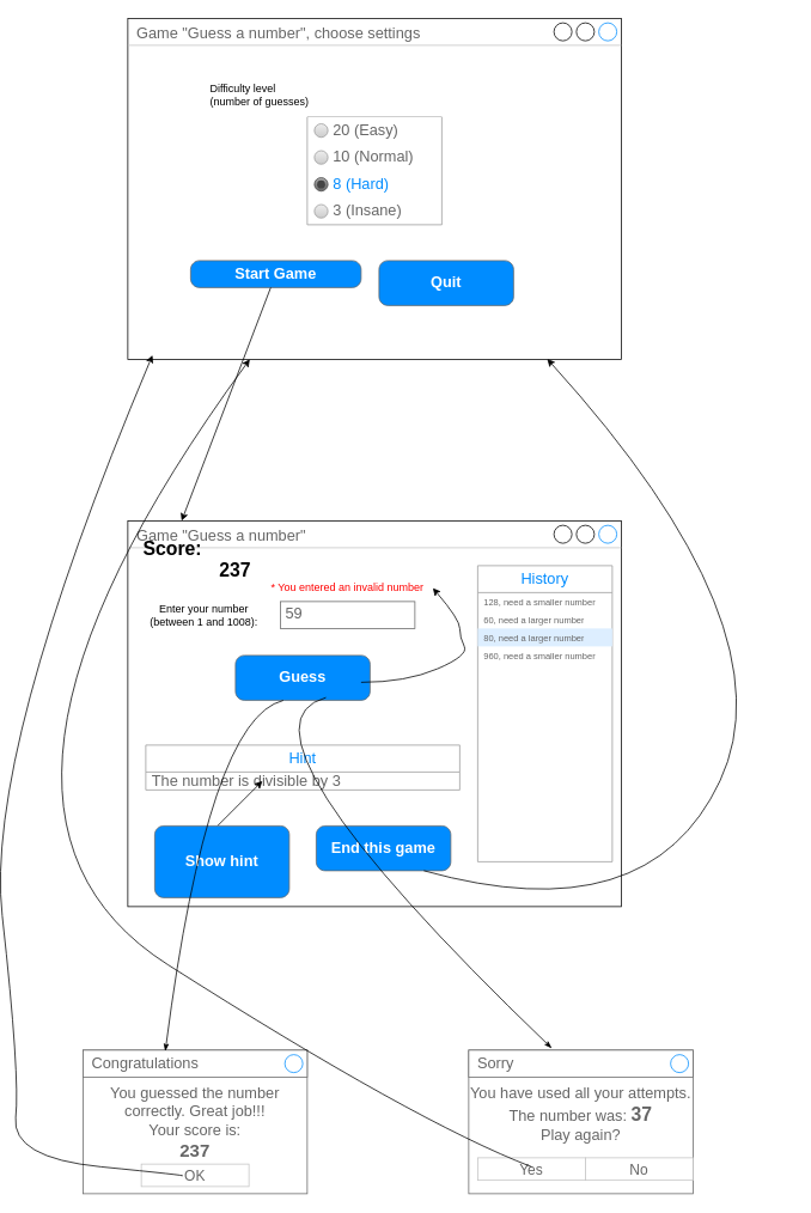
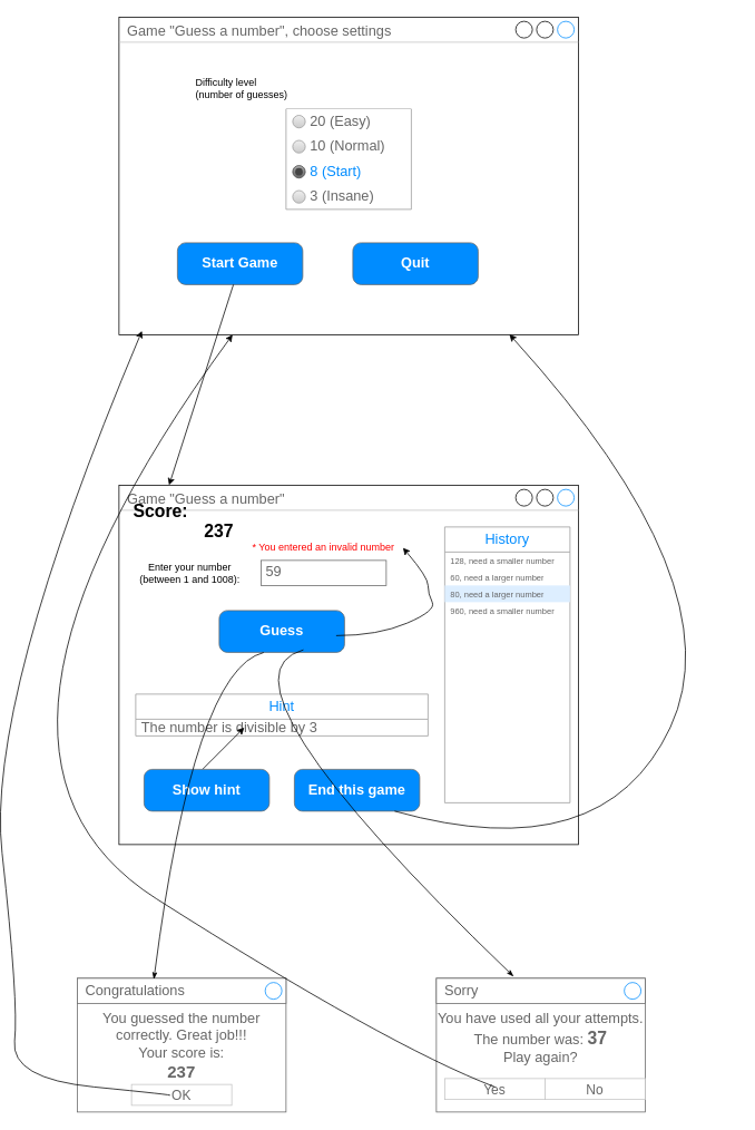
  <mxCell id="0" />
  <mxCell id="1" parent="0" />
  <mxCell id="2" value="Game &quot;Guess a number&quot;" style="strokeWidth=1;shadow=0;dashed=0;align=center;html=1;shape=mxgraph.mockup.containers.window;align=left;verticalAlign=top;spacingLeft=8;strokeColor2=#008cff;strokeColor3=#c4c4c4;fontColor=#666666;mainText=;fontSize=17;labelBackgroundColor=none;whiteSpace=wrap;" vertex="1" parent="1"><mxGeometry x="70" y="580" width="550" height="430" as="geometry" /></mxCell>
  <mxCell id="3" value="Guess" style="strokeWidth=1;shadow=0;dashed=0;align=center;html=1;shape=mxgraph.mockup.buttons.button;strokeColor=#666666;fontColor=#ffffff;mainText=;buttonStyle=round;fontSize=17;fontStyle=1;fillColor=#008cff;whiteSpace=wrap;" vertex="1" parent="1"><mxGeometry x="190" y="730" width="150" height="50" as="geometry" /></mxCell>
  <mxCell id="4" value="59" style="strokeWidth=1;shadow=0;dashed=0;align=center;html=1;shape=mxgraph.mockup.text.textBox;fontColor=#666666;align=left;fontSize=17;spacingLeft=4;spacingTop=-3;whiteSpace=wrap;strokeColor=#666666;mainText=" vertex="1" parent="1"><mxGeometry x="240" y="670" width="150" height="30" as="geometry" /></mxCell>
  <mxCell id="5" value="Enter your number (between 1 and 1008):" style="text;html=1;align=center;verticalAlign=middle;whiteSpace=wrap;rounded=0;" vertex="1" parent="1"><mxGeometry x="90" y="670" width="130" height="30" as="geometry" /></mxCell>
  <mxCell id="6" value="History" style="swimlane;strokeColor=#999999;swimlaneFillColor=#FFFFFF;fillColor=#ffffff;fontColor=#008CFF;fontStyle=0;childLayout=stackLayout;horizontal=1;startSize=30;horizontalStack=0;resizeParent=1;resizeParentMax=0;resizeLast=0;collapsible=0;marginBottom=0;whiteSpace=wrap;html=1;fontSize=17;" vertex="1" parent="1"><mxGeometry x="460" y="630" width="150" height="330" as="geometry" /></mxCell>
  <mxCell id="7" value="128, need a smaller number" style="text;spacing=0;strokeColor=none;align=left;verticalAlign=middle;spacingLeft=7;spacingRight=10;overflow=hidden;points=[[0,0.5],[1,0.5]];portConstraint=eastwest;rotatable=0;whiteSpace=wrap;html=1;fillColor=none;fontColor=#666666;fontSize=10;" vertex="1" parent="6"><mxGeometry y="30" width="150" height="20" as="geometry" /></mxCell>
  <mxCell id="8" value="60, need a larger number" style="text;spacing=0;strokeColor=none;align=left;verticalAlign=middle;spacingLeft=7;spacingRight=10;overflow=hidden;points=[[0,0.5],[1,0.5]];portConstraint=eastwest;rotatable=0;whiteSpace=wrap;html=1;rSize=5;fillColor=none;fontColor=#666666;fontSize=10;" vertex="1" parent="6"><mxGeometry y="50" width="150" height="20" as="geometry" /></mxCell>
  <mxCell id="9" value="80, need a larger number" style="text;spacing=0;strokeColor=none;align=left;verticalAlign=middle;spacingLeft=7;spacingRight=10;overflow=hidden;points=[[0,0.5],[1,0.5]];portConstraint=eastwest;rotatable=0;whiteSpace=wrap;html=1;rSize=5;fillColor=#DDEEFF;fontColor=#666666;fontSize=10;" vertex="1" parent="6"><mxGeometry y="70" width="150" height="20" as="geometry" /></mxCell>
  <mxCell id="10" value="960, need a smaller number" style="text;spacing=0;strokeColor=none;align=left;verticalAlign=middle;spacingLeft=7;spacingRight=10;overflow=hidden;points=[[0,0.5],[1,0.5]];portConstraint=eastwest;rotatable=0;whiteSpace=wrap;html=1;fillColor=none;fontColor=#666666;fontSize=10;" vertex="1" parent="6"><mxGeometry y="90" width="150" height="20" as="geometry" /></mxCell>
  <mxCell id="11" value="" style="text;spacing=0;strokeColor=none;align=left;verticalAlign=middle;spacingLeft=7;spacingRight=10;overflow=hidden;points=[[0,0.5],[1,0.5]];portConstraint=eastwest;rotatable=0;whiteSpace=wrap;html=1;fillColor=none;fontColor=#666666;fontSize=17;" vertex="1" parent="6"><mxGeometry y="110" width="150" height="220" as="geometry" /></mxCell>
  <mxCell id="12" value="Hint" style="swimlane;strokeColor=#999999;swimlaneFillColor=#FFFFFF;fillColor=#ffffff;fontColor=#008CFF;fontStyle=0;childLayout=stackLayout;horizontal=1;startSize=30;horizontalStack=0;resizeParent=1;resizeParentMax=0;resizeLast=0;collapsible=0;marginBottom=0;whiteSpace=wrap;html=1;fontSize=17;" vertex="1" parent="1"><mxGeometry x="90" y="830" width="350" height="50" as="geometry" /></mxCell>
  <mxCell id="13" value="The number is divisible by 3" style="text;spacing=0;strokeColor=none;align=left;verticalAlign=middle;spacingLeft=7;spacingRight=10;overflow=hidden;points=[[0,0.5],[1,0.5]];portConstraint=eastwest;rotatable=0;whiteSpace=wrap;html=1;fillColor=none;fontColor=#666666;fontSize=17;" vertex="1" parent="12"><mxGeometry y="30" width="350" height="20" as="geometry" /></mxCell>
  <mxCell id="14" value="" style="endArrow=classic;html=1;rounded=0;" edge="1" parent="12"><mxGeometry width="50" height="50" relative="1" as="geometry"><mxPoint x="80" y="90" as="sourcePoint" /><mxPoint x="130" y="40" as="targetPoint" /></mxGeometry></mxCell>
  <mxCell id="15" value="Game &quot;Guess a number&quot;, choose settings" style="strokeWidth=1;shadow=0;dashed=0;align=center;html=1;shape=mxgraph.mockup.containers.window;align=left;verticalAlign=top;spacingLeft=8;strokeColor2=#008cff;strokeColor3=#c4c4c4;fontColor=#666666;mainText=;fontSize=17;labelBackgroundColor=none;whiteSpace=wrap;" vertex="1" parent="1"><mxGeometry x="70" y="20" width="550" height="380" as="geometry" /></mxCell>
- <mxCell id="16" value="Show hint" style="strokeWidth=1;shadow=0;dashed=0;align=center;html=1;shape=mxgraph.mockup.buttons.button;strokeColor=#666666;fontColor=#ffffff;mainText=;buttonStyle=round;fontSize=17;fontStyle=1;fillColor=#008cff;whiteSpace=wrap;" vertex="1" parent="1"><mxGeometry x="100" y="920" width="150" height="80" as="geometry" /></mxCell>
+ <mxCell id="16" value="Show hint" style="strokeWidth=1;shadow=0;dashed=0;align=center;html=1;shape=mxgraph.mockup.buttons.button;strokeColor=#666666;fontColor=#ffffff;mainText=;buttonStyle=round;fontSize=17;fontStyle=1;fillColor=#008cff;whiteSpace=wrap;" vertex="1" parent="1"><mxGeometry x="100" y="920" width="150" height="50" as="geometry" /></mxCell>
  <mxCell id="17" value="" style="swimlane;strokeColor=#999999;swimlaneFillColor=#FFFFFF;fillColor=#ffffff;fontColor=#666666;fontStyle=0;childLayout=stackLayout;horizontal=1;startSize=0;horizontalStack=0;resizeParent=1;resizeParentMax=0;resizeLast=0;collapsible=0;marginBottom=0;whiteSpace=wrap;html=1;" vertex="1" parent="1"><mxGeometry x="270" y="130" width="150" height="120" as="geometry" /></mxCell>
  <mxCell id="18" value="20 (Easy)" style="text;strokeColor=none;align=left;verticalAlign=middle;spacingLeft=27;spacingRight=10;overflow=hidden;points=[[0,0.5],[1,0.5]];portConstraint=eastwest;rotatable=0;whiteSpace=wrap;html=1;fillColor=none;fontColor=inherit;fontSize=17;" vertex="1" parent="17"><mxGeometry width="150" height="30" as="geometry" /></mxCell>
  <mxCell id="19" value="" style="shape=ellipse;resizable=0;fillColor=#EEEEEE;strokeColor=#999999;gradientColor=#cccccc;html=1;" vertex="1" parent="18"><mxGeometry y="0.5" width="15" height="15" relative="1" as="geometry"><mxPoint x="8" y="-7.5" as="offset" /></mxGeometry></mxCell>
  <mxCell id="20" value="10 (Normal)" style="text;strokeColor=none;align=left;verticalAlign=middle;spacingLeft=27;spacingRight=10;overflow=hidden;points=[[0,0.5],[1,0.5]];portConstraint=eastwest;rotatable=0;whiteSpace=wrap;html=1;rSize=5;fillColor=none;fontColor=inherit;fontSize=17;" vertex="1" parent="17"><mxGeometry y="30" width="150" height="30" as="geometry" /></mxCell>
  <mxCell id="21" value="" style="shape=ellipse;resizable=0;fillColor=#EEEEEE;strokeColor=#999999;gradientColor=#cccccc;html=1;" vertex="1" parent="20"><mxGeometry y="0.5" width="15" height="15" relative="1" as="geometry"><mxPoint x="8" y="-7.5" as="offset" /></mxGeometry></mxCell>
- <mxCell id="22" value="8 (Hard)" style="text;strokeColor=none;align=left;verticalAlign=middle;spacingLeft=27;spacingRight=10;overflow=hidden;points=[[0,0.5],[1,0.5]];portConstraint=eastwest;rotatable=0;whiteSpace=wrap;html=1;rSize=5;fillColor=none;fontColor=#008CFF;fontSize=17;" vertex="1" parent="17"><mxGeometry y="60" width="150" height="30" as="geometry" /></mxCell>
+ <mxCell id="22" value="8 (Start)" style="text;strokeColor=none;align=left;verticalAlign=middle;spacingLeft=27;spacingRight=10;overflow=hidden;points=[[0,0.5],[1,0.5]];portConstraint=eastwest;rotatable=0;whiteSpace=wrap;html=1;rSize=5;fillColor=none;fontColor=#008CFF;fontSize=17;" vertex="1" parent="17"><mxGeometry y="60" width="150" height="30" as="geometry" /></mxCell>
  <mxCell id="23" value="" style="shape=ellipse;resizable=0;fillColor=#AAAAAA;gradientColor=#666666;strokeColor=#444444;html=1;" vertex="1" parent="22"><mxGeometry y="0.5" width="15" height="15" relative="1" as="geometry"><mxPoint x="8" y="-7.5" as="offset" /></mxGeometry></mxCell>
  <mxCell id="24" value="" style="shape=ellipse;resizable=0;fillColor=#444444;strokeColor=none;html=1;" vertex="1" parent="23"><mxGeometry x="0.2" y="0.2" width="9" height="9" relative="1" as="geometry" /></mxCell>
  <mxCell id="25" value="3 (Insane)" style="text;strokeColor=none;align=left;verticalAlign=middle;spacingLeft=27;spacingRight=10;overflow=hidden;points=[[0,0.5],[1,0.5]];portConstraint=eastwest;rotatable=0;whiteSpace=wrap;html=1;fillColor=none;fontColor=inherit;fontSize=17;" vertex="1" parent="17"><mxGeometry y="90" width="150" height="30" as="geometry" /></mxCell>
  <mxCell id="26" value="" style="shape=ellipse;resizable=0;fillColor=#EEEEEE;strokeColor=#999999;gradientColor=#cccccc;html=1;" vertex="1" parent="25"><mxGeometry y="0.5" width="15" height="15" relative="1" as="geometry"><mxPoint x="8" y="-7.5" as="offset" /></mxGeometry></mxCell>
  <mxCell id="27" value="Difficulty level (number of guesses)" style="text;html=1;align=left;verticalAlign=middle;whiteSpace=wrap;rounded=0;" vertex="1" parent="1"><mxGeometry x="160" y="90" width="120" height="30" as="geometry" /></mxCell>
- <mxCell id="28" value="Start Game" style="strokeWidth=1;shadow=0;dashed=0;align=center;html=1;shape=mxgraph.mockup.buttons.button;strokeColor=#666666;fontColor=#ffffff;mainText=;buttonStyle=round;fontSize=17;fontStyle=1;fillColor=#008cff;whiteSpace=wrap;" vertex="1" parent="1"><mxGeometry x="140" y="290" width="190" height="30" as="geometry" /></mxCell>
+ <mxCell id="28" value="Start Game" style="strokeWidth=1;shadow=0;dashed=0;align=center;html=1;shape=mxgraph.mockup.buttons.button;strokeColor=#666666;fontColor=#ffffff;mainText=;buttonStyle=round;fontSize=17;fontStyle=1;fillColor=#008cff;whiteSpace=wrap;" vertex="1" parent="1"><mxGeometry x="140" y="290" width="150" height="50" as="geometry" /></mxCell>
  <mxCell id="29" value="" style="endArrow=classic;html=1;rounded=0;entryX=0.109;entryY=0;entryDx=0;entryDy=0;entryPerimeter=0;" edge="1" parent="1" source="28" target="2"><mxGeometry width="50" height="50" relative="1" as="geometry"><mxPoint x="290" y="340" as="sourcePoint" /><mxPoint x="340" y="290" as="targetPoint" /></mxGeometry></mxCell>
  <mxCell id="30" value="Quit" style="strokeWidth=1;shadow=0;dashed=0;align=center;html=1;shape=mxgraph.mockup.buttons.button;strokeColor=#666666;fontColor=#ffffff;mainText=;buttonStyle=round;fontSize=17;fontStyle=1;fillColor=#008cff;whiteSpace=wrap;" vertex="1" parent="1"><mxGeometry x="350" y="290" width="150" height="50" as="geometry" /></mxCell>
  <mxCell id="31" value="End this game" style="strokeWidth=1;shadow=0;dashed=0;align=center;html=1;shape=mxgraph.mockup.buttons.button;strokeColor=#666666;fontColor=#ffffff;mainText=;buttonStyle=round;fontSize=17;fontStyle=1;fillColor=#008cff;whiteSpace=wrap;" vertex="1" parent="1"><mxGeometry x="280" y="920" width="150" height="50" as="geometry" /></mxCell>
  <mxCell id="32" value="" style="curved=1;endArrow=classic;html=1;rounded=0;entryX=0.85;entryY=0.999;entryDx=0;entryDy=0;entryPerimeter=0;" edge="1" parent="1" source="31" target="15"><mxGeometry width="50" height="50" relative="1" as="geometry"><mxPoint x="350" y="970" as="sourcePoint" /><mxPoint x="400" y="920" as="targetPoint" /><Array as="points"><mxPoint x="400" y="970" /><mxPoint x="650" y="1040" /><mxPoint x="810" y="700" /></Array></mxGeometry></mxCell>
  <mxCell id="33" value="&lt;b&gt;&lt;font style=&quot;font-size: 21px;&quot;&gt;Score:&lt;/font&gt;&lt;/b&gt;" style="text;html=1;align=center;verticalAlign=middle;whiteSpace=wrap;rounded=0;" vertex="1" parent="1"><mxGeometry x="90" y="595" width="60" height="30" as="geometry" /></mxCell>
  <mxCell id="34" value="&lt;b&gt;&lt;font style=&quot;font-size: 21px;&quot;&gt;237&lt;/font&gt;&lt;/b&gt;" style="text;html=1;align=center;verticalAlign=middle;whiteSpace=wrap;rounded=0;" vertex="1" parent="1"><mxGeometry x="160" y="620" width="60" height="30" as="geometry" /></mxCell>
  <mxCell id="35" value="You guessed the number correctly. Great job!!!&lt;br&gt;Your score is:&lt;div&gt;&lt;b&gt;&lt;font style=&quot;font-size: 20px;&quot;&gt;237&lt;/font&gt;&lt;/b&gt;&lt;/div&gt;" style="strokeWidth=1;shadow=0;dashed=0;align=center;html=1;shape=mxgraph.mockup.containers.rrect;rSize=0;strokeColor=#666666;fontColor=#666666;fontSize=17;verticalAlign=top;whiteSpace=wrap;fillColor=#ffffff;spacingTop=32;" vertex="1" parent="1"><mxGeometry x="20" y="1170" width="250" height="160" as="geometry" /></mxCell>
  <mxCell id="36" value="Congratulations" style="strokeWidth=1;shadow=0;dashed=0;align=center;html=1;shape=mxgraph.mockup.containers.rrect;rSize=0;fontSize=17;fontColor=#666666;strokeColor=#666666;align=left;spacingLeft=8;fillColor=#ffffff;resizeWidth=1;whiteSpace=wrap;" vertex="1" parent="35"><mxGeometry width="250" height="30" relative="1" as="geometry" /></mxCell>
  <mxCell id="37" value="" style="shape=ellipse;strokeColor=#008cff;resizable=0;fillColor=none;html=1;" vertex="1" parent="36"><mxGeometry x="1" y="0.5" width="20" height="20" relative="1" as="geometry"><mxPoint x="-25" y="-10" as="offset" /></mxGeometry></mxCell>
  <mxCell id="38" value="OK" style="strokeWidth=1;shadow=0;dashed=0;align=center;html=1;shape=mxgraph.mockup.containers.rrect;rSize=0;fontSize=16;fontColor=#666666;strokeColor=#c4c4c4;resizable=0;whiteSpace=wrap;fillColor=#ffffff;" vertex="1" parent="35"><mxGeometry x="0.5" y="1" width="120" height="25" relative="1" as="geometry"><mxPoint x="-60" y="-33" as="offset" /></mxGeometry></mxCell>
  <mxCell id="39" value="" style="curved=1;endArrow=classic;html=1;rounded=0;entryX=0.05;entryY=0.988;entryDx=0;entryDy=0;entryPerimeter=0;" edge="1" parent="35" target="15"><mxGeometry width="50" height="50" relative="1" as="geometry"><mxPoint x="110" y="140" as="sourcePoint" /><mxPoint x="190" y="90" as="targetPoint" /><Array as="points"><mxPoint x="120" y="140" /><mxPoint x="-80" y="120" /><mxPoint x="-70" y="30" /><mxPoint x="-110" y="-330" /></Array></mxGeometry></mxCell>
  <mxCell id="40" value="You have used all your attempts. The number was: &lt;font style=&quot;&quot;&gt;&lt;b style=&quot;font-size: 21px;&quot;&gt;37&lt;/b&gt;&lt;br&gt;&lt;font&gt;Play again?&lt;/font&gt;&lt;/font&gt;" style="strokeWidth=1;shadow=0;dashed=0;align=center;html=1;shape=mxgraph.mockup.containers.rrect;rSize=0;strokeColor=#666666;fontColor=#666666;fontSize=17;verticalAlign=top;whiteSpace=wrap;fillColor=#ffffff;spacingTop=32;" vertex="1" parent="1"><mxGeometry x="450" y="1170" width="250" height="160" as="geometry" /></mxCell>
  <mxCell id="41" value="Sorry" style="strokeWidth=1;shadow=0;dashed=0;align=center;html=1;shape=mxgraph.mockup.containers.rrect;rSize=0;fontSize=17;fontColor=#666666;strokeColor=#666666;align=left;spacingLeft=8;fillColor=#ffffff;resizeWidth=1;whiteSpace=wrap;" vertex="1" parent="40"><mxGeometry width="250" height="30" relative="1" as="geometry" /></mxCell>
  <mxCell id="42" value="" style="shape=ellipse;strokeColor=#008cff;resizable=0;fillColor=none;html=1;" vertex="1" parent="41"><mxGeometry x="1" y="0.5" width="20" height="20" relative="1" as="geometry"><mxPoint x="-25" y="-10" as="offset" /></mxGeometry></mxCell>
  <mxCell id="43" value="Yes" style="strokeWidth=1;shadow=0;dashed=0;align=center;html=1;shape=mxgraph.mockup.containers.rrect;rSize=0;fontSize=16;fontColor=#666666;strokeColor=#c4c4c4;resizable=0;whiteSpace=wrap;fillColor=#ffffff;" vertex="1" parent="40"><mxGeometry x="0.5" y="1" width="120" height="25" relative="1" as="geometry"><mxPoint x="-115" y="-40" as="offset" /></mxGeometry></mxCell>
  <mxCell id="44" value="No" style="strokeWidth=1;shadow=0;dashed=0;align=center;html=1;shape=mxgraph.mockup.containers.rrect;rSize=0;fontSize=16;fontColor=#666666;strokeColor=#c4c4c4;resizable=0;whiteSpace=wrap;fillColor=#ffffff;" vertex="1" parent="40"><mxGeometry x="130.0" y="120" width="120" height="25" as="geometry" /></mxCell>
  <mxCell id="45" value="" style="curved=1;endArrow=classic;html=1;rounded=0;" edge="1" parent="40" target="15"><mxGeometry width="50" height="50" relative="1" as="geometry"><mxPoint x="70" y="130" as="sourcePoint" /><mxPoint x="120" y="80" as="targetPoint" /><Array as="points"><mxPoint x="-60" y="80" /><mxPoint x="-610" y="-270" /></Array></mxGeometry></mxCell>
  <mxCell id="46" value="* You entered an invalid number" style="text;html=1;align=center;verticalAlign=middle;whiteSpace=wrap;rounded=0;fontColor=#ff0000;" vertex="1" parent="1"><mxGeometry x="220" y="640" width="190" height="30" as="geometry" /></mxCell>
  <mxCell id="47" value="" style="curved=1;endArrow=classic;html=1;rounded=0;entryX=1;entryY=0.5;entryDx=0;entryDy=0;" edge="1" parent="1" target="46"><mxGeometry width="50" height="50" relative="1" as="geometry"><mxPoint x="330" y="760" as="sourcePoint" /><mxPoint x="380" y="710" as="targetPoint" /><Array as="points"><mxPoint x="380" y="760" /><mxPoint x="450" y="730" /><mxPoint x="440" y="710" /><mxPoint x="440" y="690" /></Array></mxGeometry></mxCell>
  <mxCell id="48" value="" style="curved=1;endArrow=none;html=1;rounded=0;startArrow=classicThin;startFill=1;endFill=0;entryX=0.355;entryY=1.004;entryDx=0;entryDy=0;entryPerimeter=0;exitX=0.367;exitY=0.039;exitDx=0;exitDy=0;exitPerimeter=0;" edge="1" parent="1" source="36" target="3"><mxGeometry width="50" height="50" relative="1" as="geometry"><mxPoint x="150" y="1030" as="sourcePoint" /><mxPoint x="160" y="750" as="targetPoint" /><Array as="points"><mxPoint x="160" y="800" /></Array></mxGeometry></mxCell>
  <mxCell id="49" value="" style="curved=1;endArrow=none;html=1;rounded=0;startArrow=classicThin;startFill=1;endFill=0;entryX=0.672;entryY=0.94;entryDx=0;entryDy=0;entryPerimeter=0;exitX=0.37;exitY=-0.072;exitDx=0;exitDy=0;exitPerimeter=0;" edge="1" parent="1" source="41" target="3"><mxGeometry width="50" height="50" relative="1" as="geometry"><mxPoint x="122" y="1181" as="sourcePoint" /><mxPoint x="253" y="790" as="targetPoint" /><Array as="points"><mxPoint x="170" y="810" /></Array></mxGeometry></mxCell>
